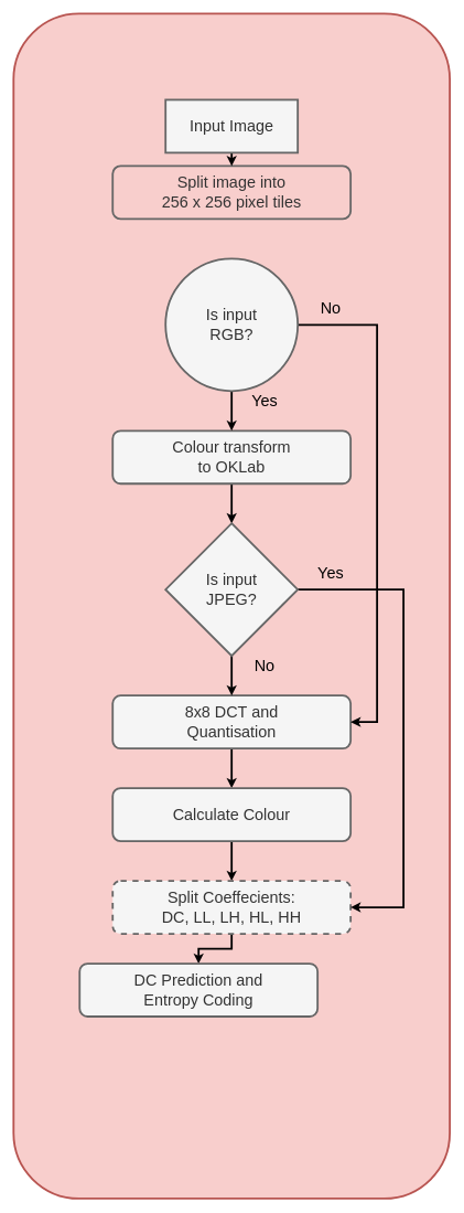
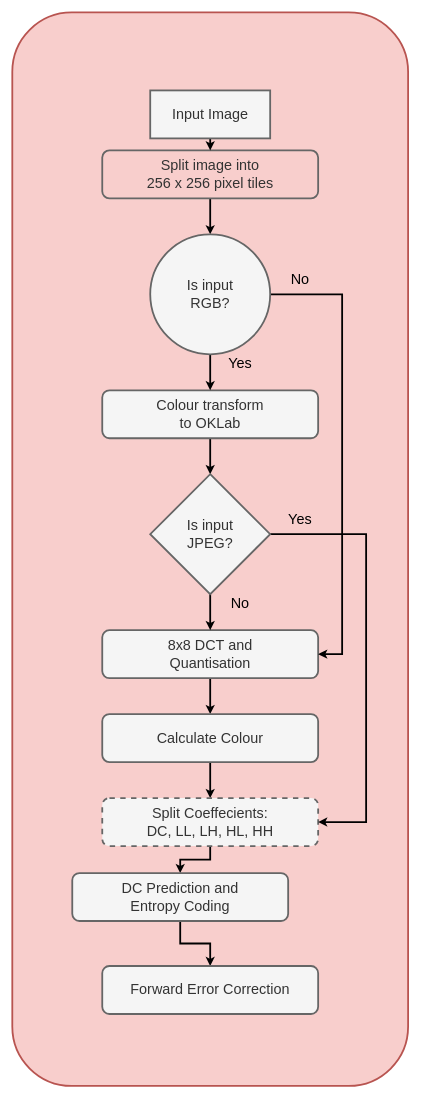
  <mxCell id="0" />
  <mxCell id="1" parent="0" />
  <mxCell id="2" value="" style="rounded=1;whiteSpace=wrap;html=1;fillColor=#f8cecc;strokeColor=#b85450;fontSize=24;fontStyle=0;strokeWidth=3;" vertex="1" parent="1"><mxGeometry x="20" y="20" width="660" height="1790" as="geometry" /></mxCell>
+ <mxCell id="3" style="edgeStyle=orthogonalEdgeStyle;rounded=0;orthogonalLoop=1;jettySize=auto;html=1;exitX=0.5;exitY=1;exitDx=0;exitDy=0;entryX=0.5;entryY=0;entryDx=0;entryDy=0;fontSize=24;fontStyle=0;strokeWidth=3;" edge="1" parent="1" source="4" target="23"><mxGeometry relative="1" as="geometry" /></mxCell>
  <mxCell id="4" value="Split image into&lt;br&gt;256 x 256 pixel tiles" style="rounded=1;whiteSpace=wrap;html=1;fontSize=24;fillColor=#f8cecc;fontColor=#333333;strokeColor=#666666;fontStyle=0;strokeWidth=3;" vertex="1" parent="1"><mxGeometry x="170" y="250" width="360" height="80" as="geometry" /></mxCell>
  <mxCell id="5" style="edgeStyle=orthogonalEdgeStyle;rounded=0;orthogonalLoop=1;jettySize=auto;html=1;exitX=0.5;exitY=1;exitDx=0;exitDy=0;entryX=0.5;entryY=0;entryDx=0;entryDy=0;fontSize=24;fontStyle=0;strokeWidth=3;" edge="1" parent="1" source="6" target="18"><mxGeometry relative="1" as="geometry" /></mxCell>
  <mxCell id="6" value="Colour transform &lt;br&gt;to OKLab" style="rounded=1;whiteSpace=wrap;html=1;fontSize=24;fillColor=#f5f5f5;fontColor=#333333;strokeColor=#666666;fontStyle=0;strokeWidth=3;" vertex="1" parent="1"><mxGeometry x="170" y="650" width="360" height="80" as="geometry" /></mxCell>
  <mxCell id="7" style="edgeStyle=orthogonalEdgeStyle;rounded=0;orthogonalLoop=1;jettySize=auto;html=1;exitX=0.5;exitY=1;exitDx=0;exitDy=0;entryX=0.5;entryY=0;entryDx=0;entryDy=0;fontSize=24;fontStyle=0;strokeWidth=3;" edge="1" parent="1" source="8" target="10"><mxGeometry relative="1" as="geometry" /></mxCell>
  <mxCell id="8" value="8x8 DCT and &lt;br&gt;Quantisation" style="rounded=1;whiteSpace=wrap;html=1;fontSize=24;fillColor=#f5f5f5;fontColor=#333333;strokeColor=#666666;fontStyle=0;strokeWidth=3;" vertex="1" parent="1"><mxGeometry x="170" y="1050" width="360" height="80" as="geometry" /></mxCell>
  <mxCell id="9" style="edgeStyle=orthogonalEdgeStyle;rounded=0;orthogonalLoop=1;jettySize=auto;html=1;exitX=0.5;exitY=1;exitDx=0;exitDy=0;entryX=0.5;entryY=0;entryDx=0;entryDy=0;fontSize=24;fontStyle=0;strokeWidth=3;" edge="1" parent="1" source="10" target="12"><mxGeometry relative="1" as="geometry" /></mxCell>
  <mxCell id="10" value="Calculate Colour" style="rounded=1;whiteSpace=wrap;html=1;fontSize=24;fillColor=#f5f5f5;fontColor=#333333;strokeColor=#666666;fontStyle=0;strokeWidth=3;" vertex="1" parent="1"><mxGeometry x="170" y="1190" width="360" height="80" as="geometry" /></mxCell>
  <mxCell id="11" style="edgeStyle=orthogonalEdgeStyle;rounded=0;orthogonalLoop=1;jettySize=auto;html=1;exitX=0.5;exitY=1;exitDx=0;exitDy=0;entryX=0.5;entryY=0;entryDx=0;entryDy=0;fontSize=24;fontStyle=0;strokeWidth=3;" edge="1" parent="1" source="12" target="14"><mxGeometry relative="1" as="geometry" /></mxCell>
  <mxCell id="12" value="Split Coeffecients: &lt;br&gt;DC, LL, LH, HL, HH" style="rounded=1;whiteSpace=wrap;html=1;fontSize=24;fillColor=#f5f5f5;fontColor=#333333;strokeColor=#666666;fontStyle=0;strokeWidth=3;dashed=1;" vertex="1" parent="1"><mxGeometry x="170" y="1330" width="360" height="80" as="geometry" /></mxCell>
+ <mxCell id="13" style="edgeStyle=orthogonalEdgeStyle;rounded=0;orthogonalLoop=1;jettySize=auto;html=1;exitX=0.5;exitY=1;exitDx=0;exitDy=0;entryX=0.5;entryY=0;entryDx=0;entryDy=0;fontSize=24;fontStyle=0;strokeWidth=3;" edge="1" parent="1" source="14" target="15"><mxGeometry relative="1" as="geometry" /></mxCell>
  <mxCell id="14" value="DC Prediction and &lt;br&gt;Entropy Coding" style="rounded=1;whiteSpace=wrap;html=1;fontSize=24;fillColor=#f5f5f5;fontColor=#333333;strokeColor=#666666;fontStyle=0;strokeWidth=3;" vertex="1" parent="1"><mxGeometry x="120" y="1455" width="360" height="80" as="geometry" /></mxCell>
+ <mxCell id="15" value="Forward Error Correction" style="rounded=1;whiteSpace=wrap;html=1;fontSize=24;fillColor=#f5f5f5;fontColor=#333333;strokeColor=#666666;fontStyle=0;strokeWidth=3;" vertex="1" parent="1"><mxGeometry x="170" y="1610" width="360" height="80" as="geometry" /></mxCell>
  <mxCell id="16" style="edgeStyle=orthogonalEdgeStyle;rounded=0;orthogonalLoop=1;jettySize=auto;html=1;exitX=0.5;exitY=1;exitDx=0;exitDy=0;entryX=0.5;entryY=0;entryDx=0;entryDy=0;fontSize=24;fontStyle=0;strokeWidth=3;" edge="1" parent="1" source="18" target="8"><mxGeometry relative="1" as="geometry" /></mxCell>
  <mxCell id="17" style="edgeStyle=orthogonalEdgeStyle;rounded=0;orthogonalLoop=1;jettySize=auto;html=1;exitX=1;exitY=0.5;exitDx=0;exitDy=0;entryX=1;entryY=0.5;entryDx=0;entryDy=0;strokeWidth=3;fontStyle=0;fontSize=24;" edge="1" parent="1" source="18" target="12"><mxGeometry relative="1" as="geometry"><Array as="points"><mxPoint x="610" y="890" /><mxPoint x="610" y="1370" /></Array></mxGeometry></mxCell>
  <mxCell id="18" value="Is input&lt;br style=&quot;font-size: 24px;&quot;&gt;JPEG?" style="rhombus;whiteSpace=wrap;html=1;fontSize=24;fillColor=#f5f5f5;fontColor=#333333;strokeColor=#666666;fontStyle=0;strokeWidth=3;" vertex="1" parent="1"><mxGeometry x="250" y="790" width="200" height="200" as="geometry" /></mxCell>
  <mxCell id="19" value="No" style="text;html=1;strokeColor=none;fillColor=none;align=center;verticalAlign=middle;whiteSpace=wrap;rounded=0;fontSize=24;fontStyle=0;strokeWidth=3;" vertex="1" parent="1"><mxGeometry x="370" y="990" width="60" height="30" as="geometry" /></mxCell>
  <mxCell id="20" value="Yes" style="text;html=1;strokeColor=none;fillColor=none;align=center;verticalAlign=middle;whiteSpace=wrap;rounded=0;fontSize=24;fontStyle=0;strokeWidth=3;" vertex="1" parent="1"><mxGeometry x="470" y="850" width="60" height="30" as="geometry" /></mxCell>
  <mxCell id="21" style="edgeStyle=orthogonalEdgeStyle;rounded=0;orthogonalLoop=1;jettySize=auto;html=1;exitX=0.5;exitY=1;exitDx=0;exitDy=0;entryX=0.5;entryY=0;entryDx=0;entryDy=0;fontSize=24;fontStyle=0;strokeWidth=3;" edge="1" parent="1" source="23" target="6"><mxGeometry relative="1" as="geometry" /></mxCell>
  <mxCell id="22" style="edgeStyle=orthogonalEdgeStyle;rounded=0;orthogonalLoop=1;jettySize=auto;html=1;exitX=1;exitY=0.5;exitDx=0;exitDy=0;entryX=1;entryY=0.5;entryDx=0;entryDy=0;fontSize=24;fontStyle=0;strokeWidth=3;" edge="1" parent="1" source="23" target="8"><mxGeometry relative="1" as="geometry"><Array as="points"><mxPoint x="570" y="490" /><mxPoint x="570" y="1090" /></Array></mxGeometry></mxCell>
  <mxCell id="23" value="Is input &lt;br style=&quot;font-size: 24px;&quot;&gt;RGB?" style="ellipse;whiteSpace=wrap;html=1;fontSize=24;fillColor=#f5f5f5;fontColor=#333333;strokeColor=#666666;fontStyle=0;strokeWidth=3;" vertex="1" parent="1"><mxGeometry x="250" y="390" width="200" height="200" as="geometry" /></mxCell>
  <mxCell id="24" value="No" style="text;html=1;strokeColor=none;fillColor=none;align=center;verticalAlign=middle;whiteSpace=wrap;rounded=0;fontSize=24;fontStyle=0;strokeWidth=3;" vertex="1" parent="1"><mxGeometry x="470" width="60" height="30" as="geometry" y="450" /></mxCell>
  <mxCell id="25" value="Yes" style="text;html=1;strokeColor=none;fillColor=none;align=center;verticalAlign=middle;whiteSpace=wrap;rounded=0;fontSize=24;fontStyle=0;strokeWidth=3;" vertex="1" parent="1"><mxGeometry x="370" y="590" width="60" height="30" as="geometry" /></mxCell>
  <mxCell id="26" style="edgeStyle=orthogonalEdgeStyle;rounded=0;orthogonalLoop=1;jettySize=auto;html=1;exitX=0.5;exitY=1;exitDx=0;exitDy=0;entryX=0.5;entryY=0;entryDx=0;entryDy=0;fontSize=24;fontStyle=0;strokeWidth=3;" edge="1" parent="1" source="27" target="4"><mxGeometry relative="1" as="geometry" /></mxCell>
  <mxCell id="27" value="Input Image" style="rounded=0;whiteSpace=wrap;html=1;fontSize=24;fillColor=#f5f5f5;strokeColor=#666666;fontColor=#333333;fontStyle=0;strokeWidth=3;" vertex="1" parent="1"><mxGeometry x="250" y="150" width="200" height="80" as="geometry" /></mxCell>
